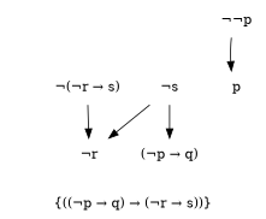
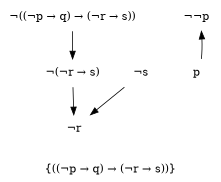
  digraph {
    label="{((&not;p &rarr; q) &rarr; (&not;r &rarr; s))}"
    node [shape=plaintext]
+   n1 [label="&not;((&not;p &rarr; q) &rarr; (&not;r &rarr; s))"]
    n2 [label="&not;(&not;r &rarr; s)"]
    n3 [label="&not;r"]
    n4 [label="&not;s"]
-   n5 [label="(&not;p &rarr; q)"]
    n6 [label="&not;&not;p"]
    n7 [label=p]
+   n1 -> n2
    n2 -> n3
    n4 -> n3
-   n4 -> n5
-   n6 -> n7
+   n7 -> n6
  }
